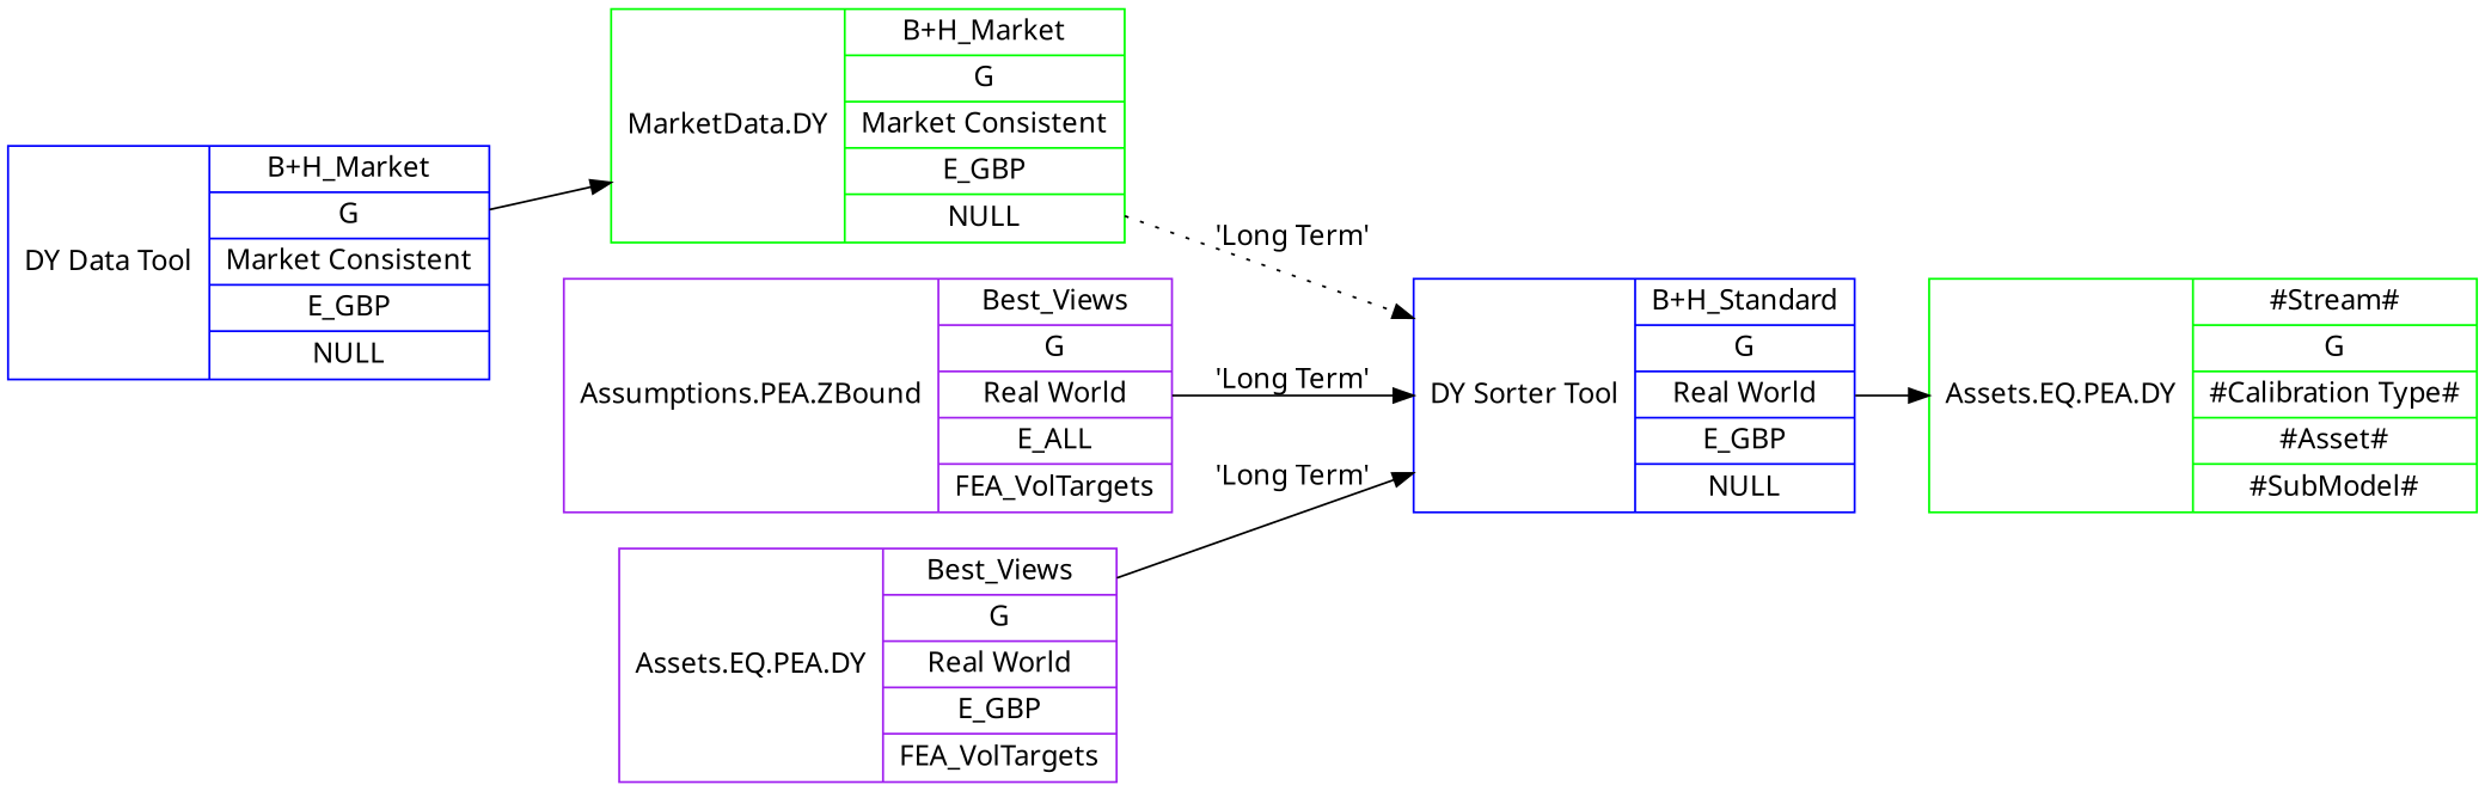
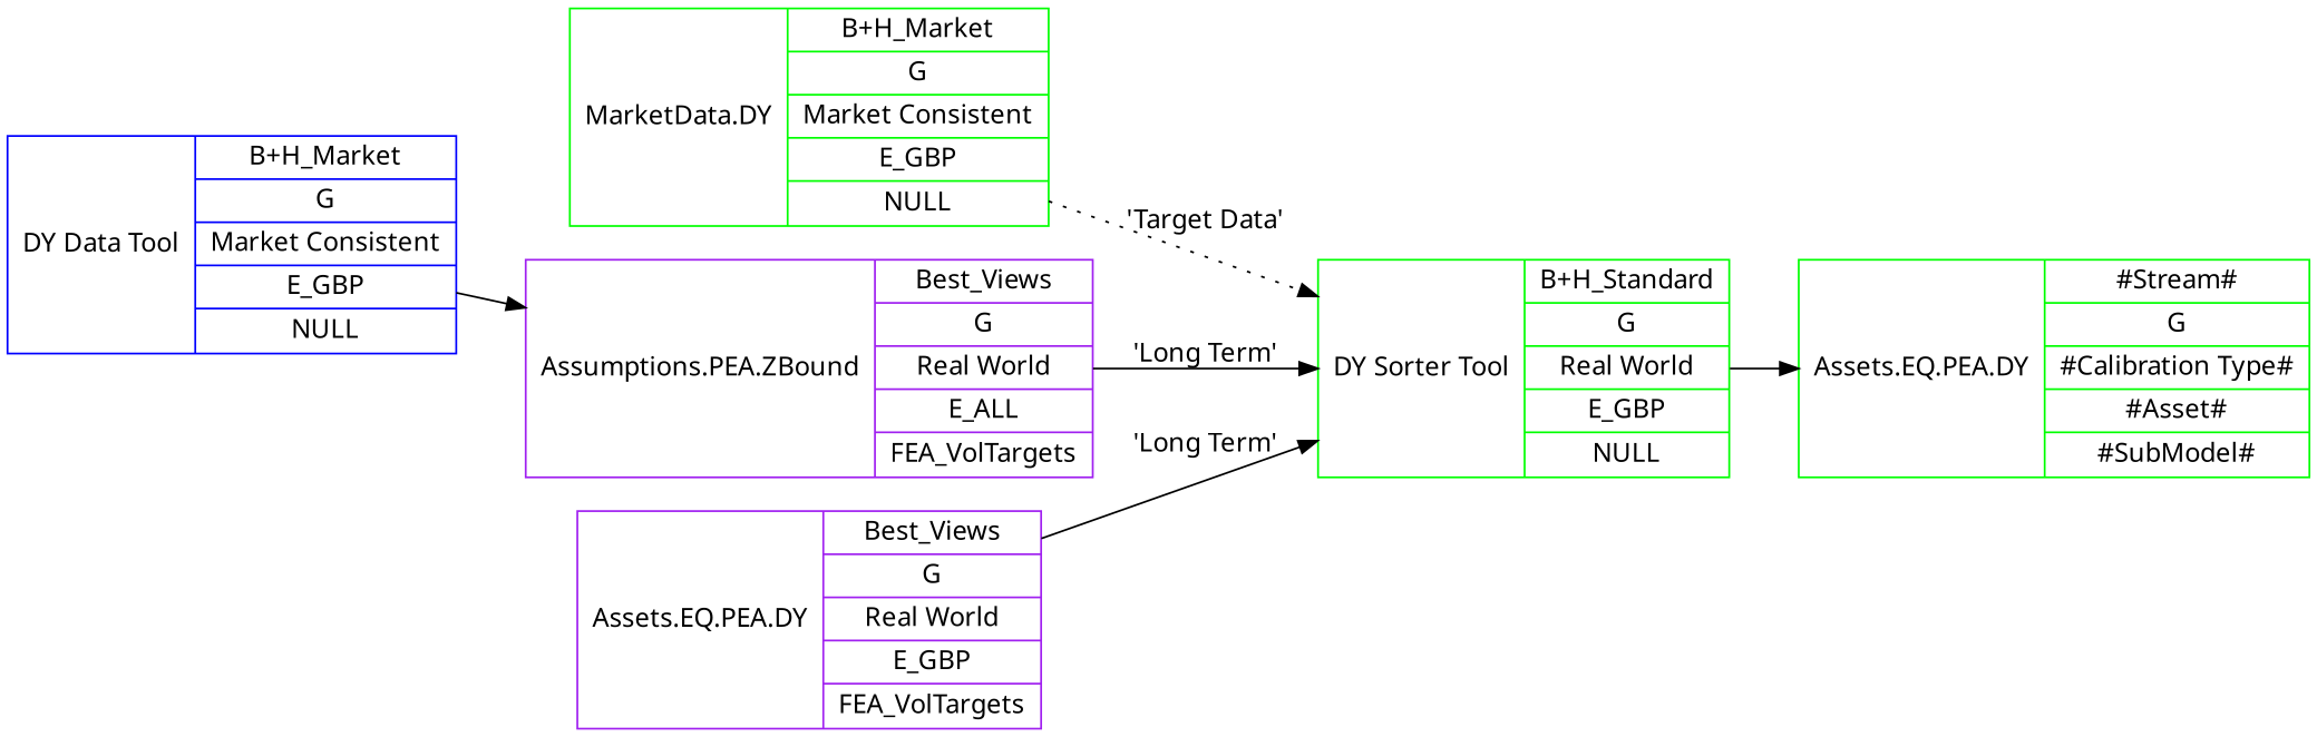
  digraph {
    fontname="Noto Sans"
    rankdir=LR
    node [color=blue fontname="Noto Sans" shape=record]
    edge [fontname="Noto Sans"]
    n1 [label="{DY Data Tool|{B+H_Market|G|Market Consistent|E_GBP|NULL}}"]
    n2 [color=green label="{MarketData.DY|{B+H_Market|G|Market Consistent|E_GBP|NULL}}"]
-   n3 [label="{DY Sorter Tool|{B+H_Standard|G|Real World|E_GBP|NULL}}"]
+   n3 [color=green label="{DY Sorter Tool|{B+H_Standard|G|Real World|E_GBP|NULL}}"]
    n4 [color=green label="{Assets.EQ.PEA.DY|{#Stream#|G|#Calibration Type#|#Asset#|#SubModel#}}}"]
    n5 [color=purple label="{Assets.EQ.PEA.DY|{Best_Views|G|Real World|E_GBP|FEA_VolTargets}}}"]
    n6 [color=purple label="{Assumptions.PEA.ZBound|{Best_Views|G|Real World|E_ALL|FEA_VolTargets}}}"]
-   n1 -> n2
-   n2 -> n3 [label="'Long Term'" style=dotted]
+   n1 -> n6
+   n2 -> n3 [label="'Target Data'" style=dotted]
    n3 -> n4
    n5 -> n3 [label="'Long Term'"]
    n6 -> n3 [label="'Long Term'"]
  }
